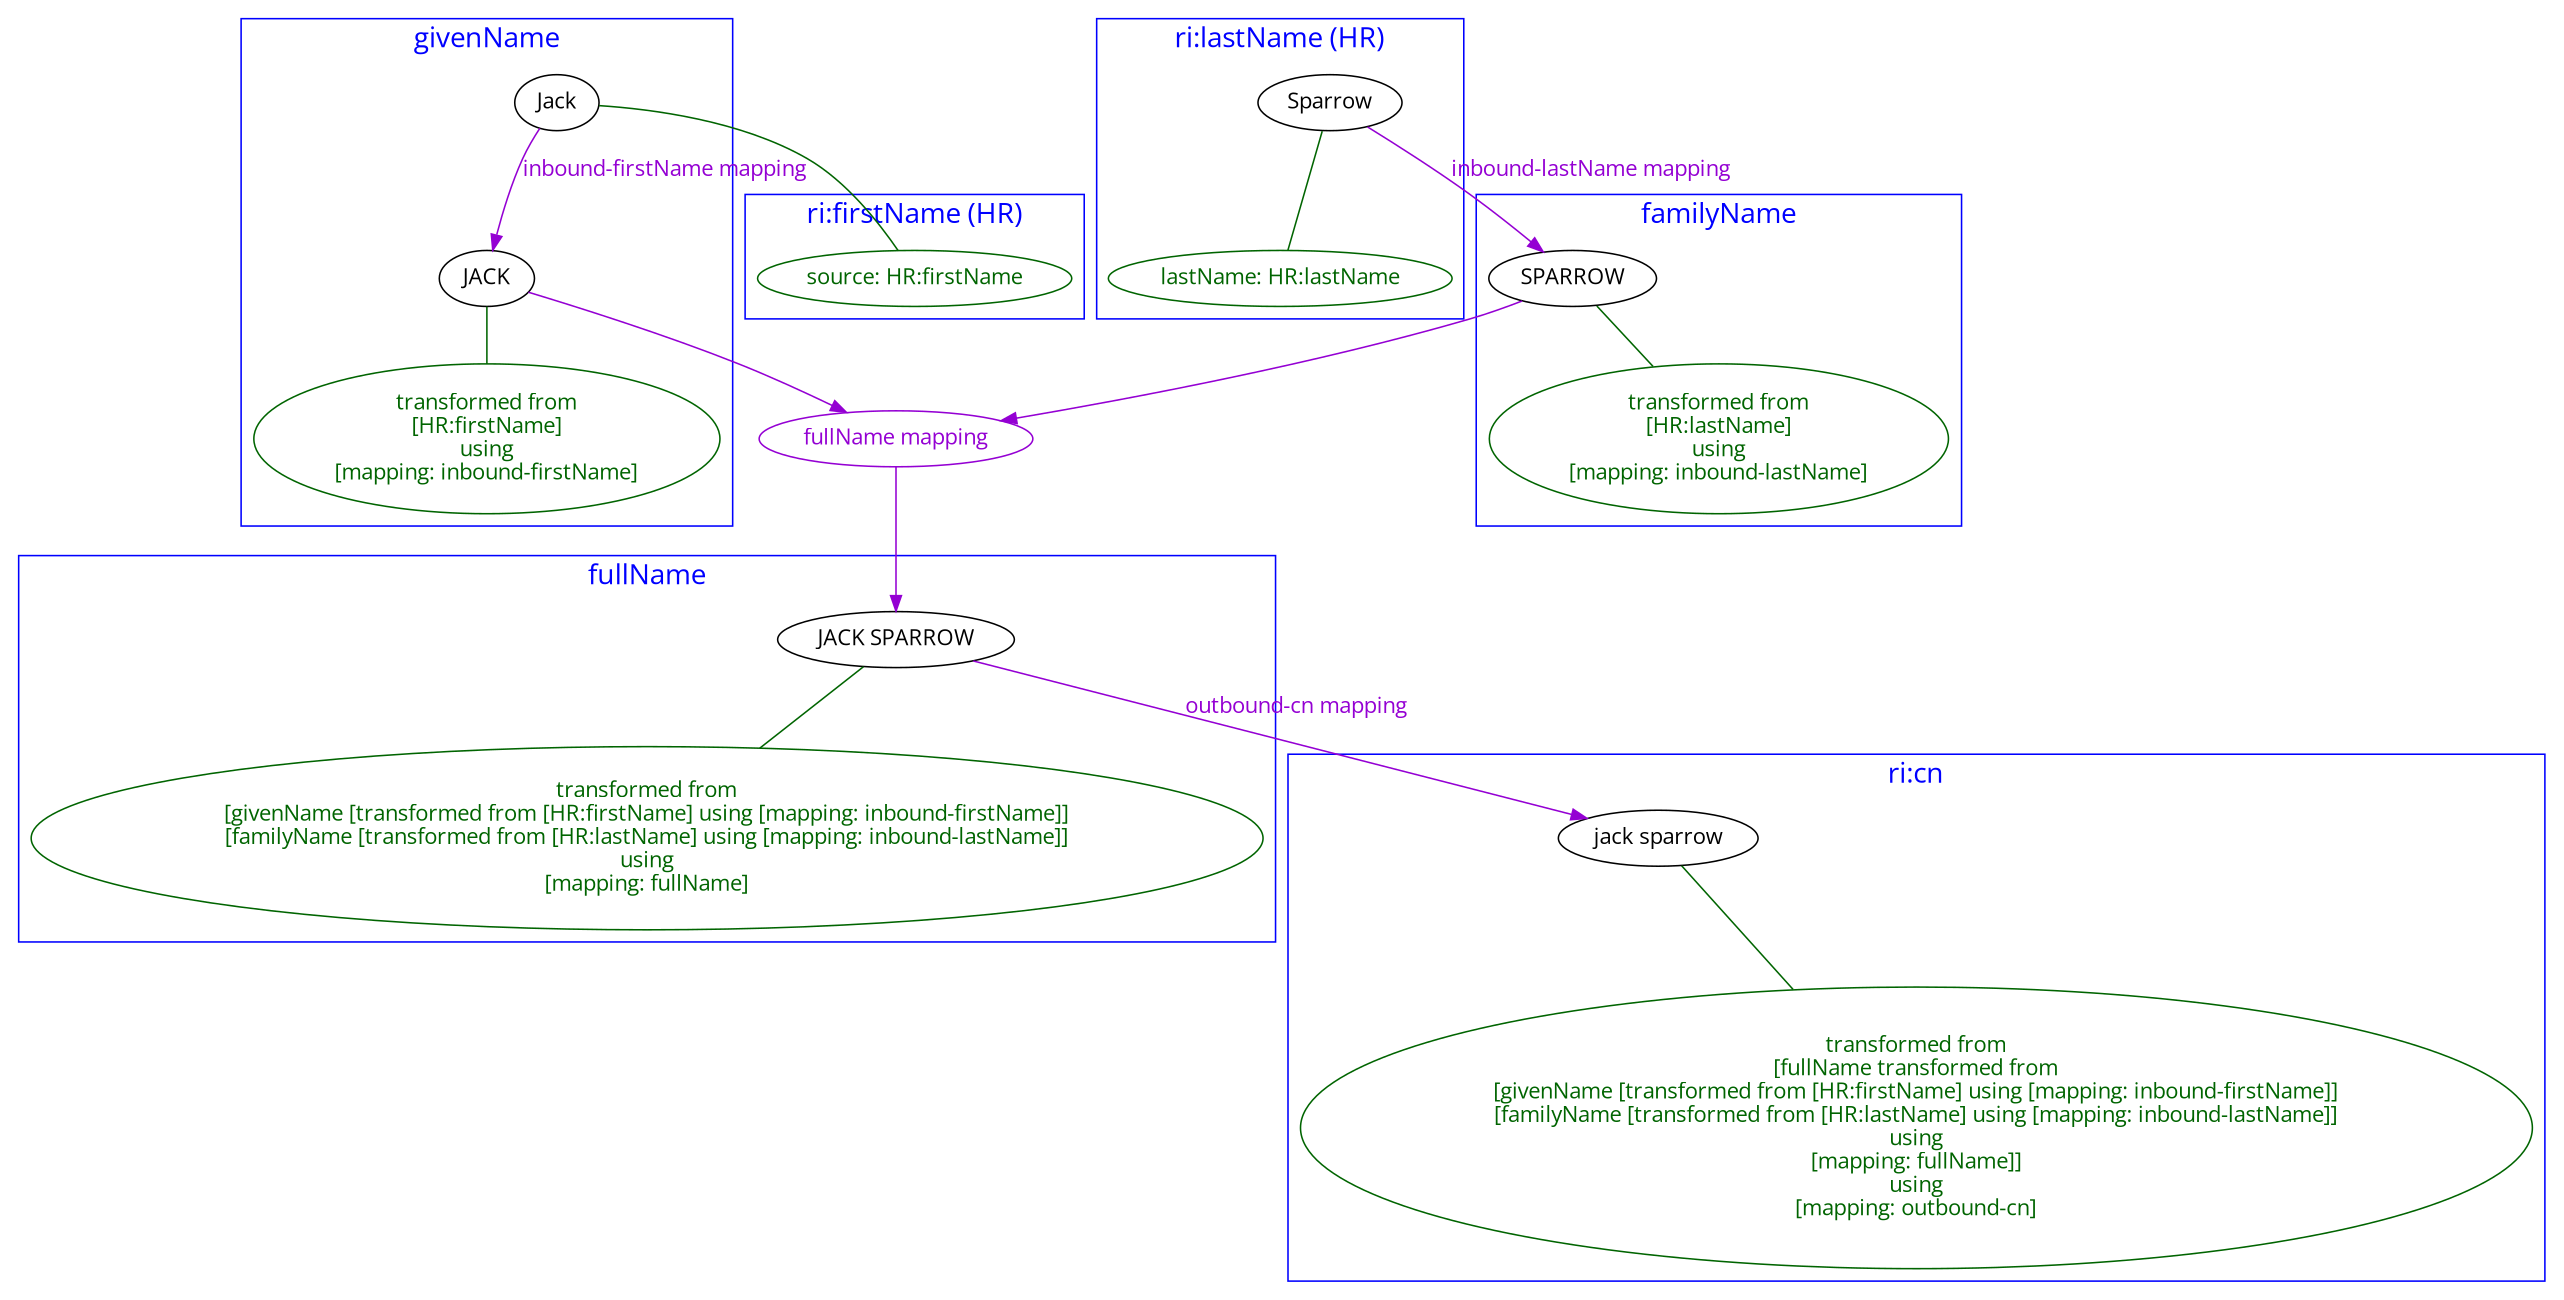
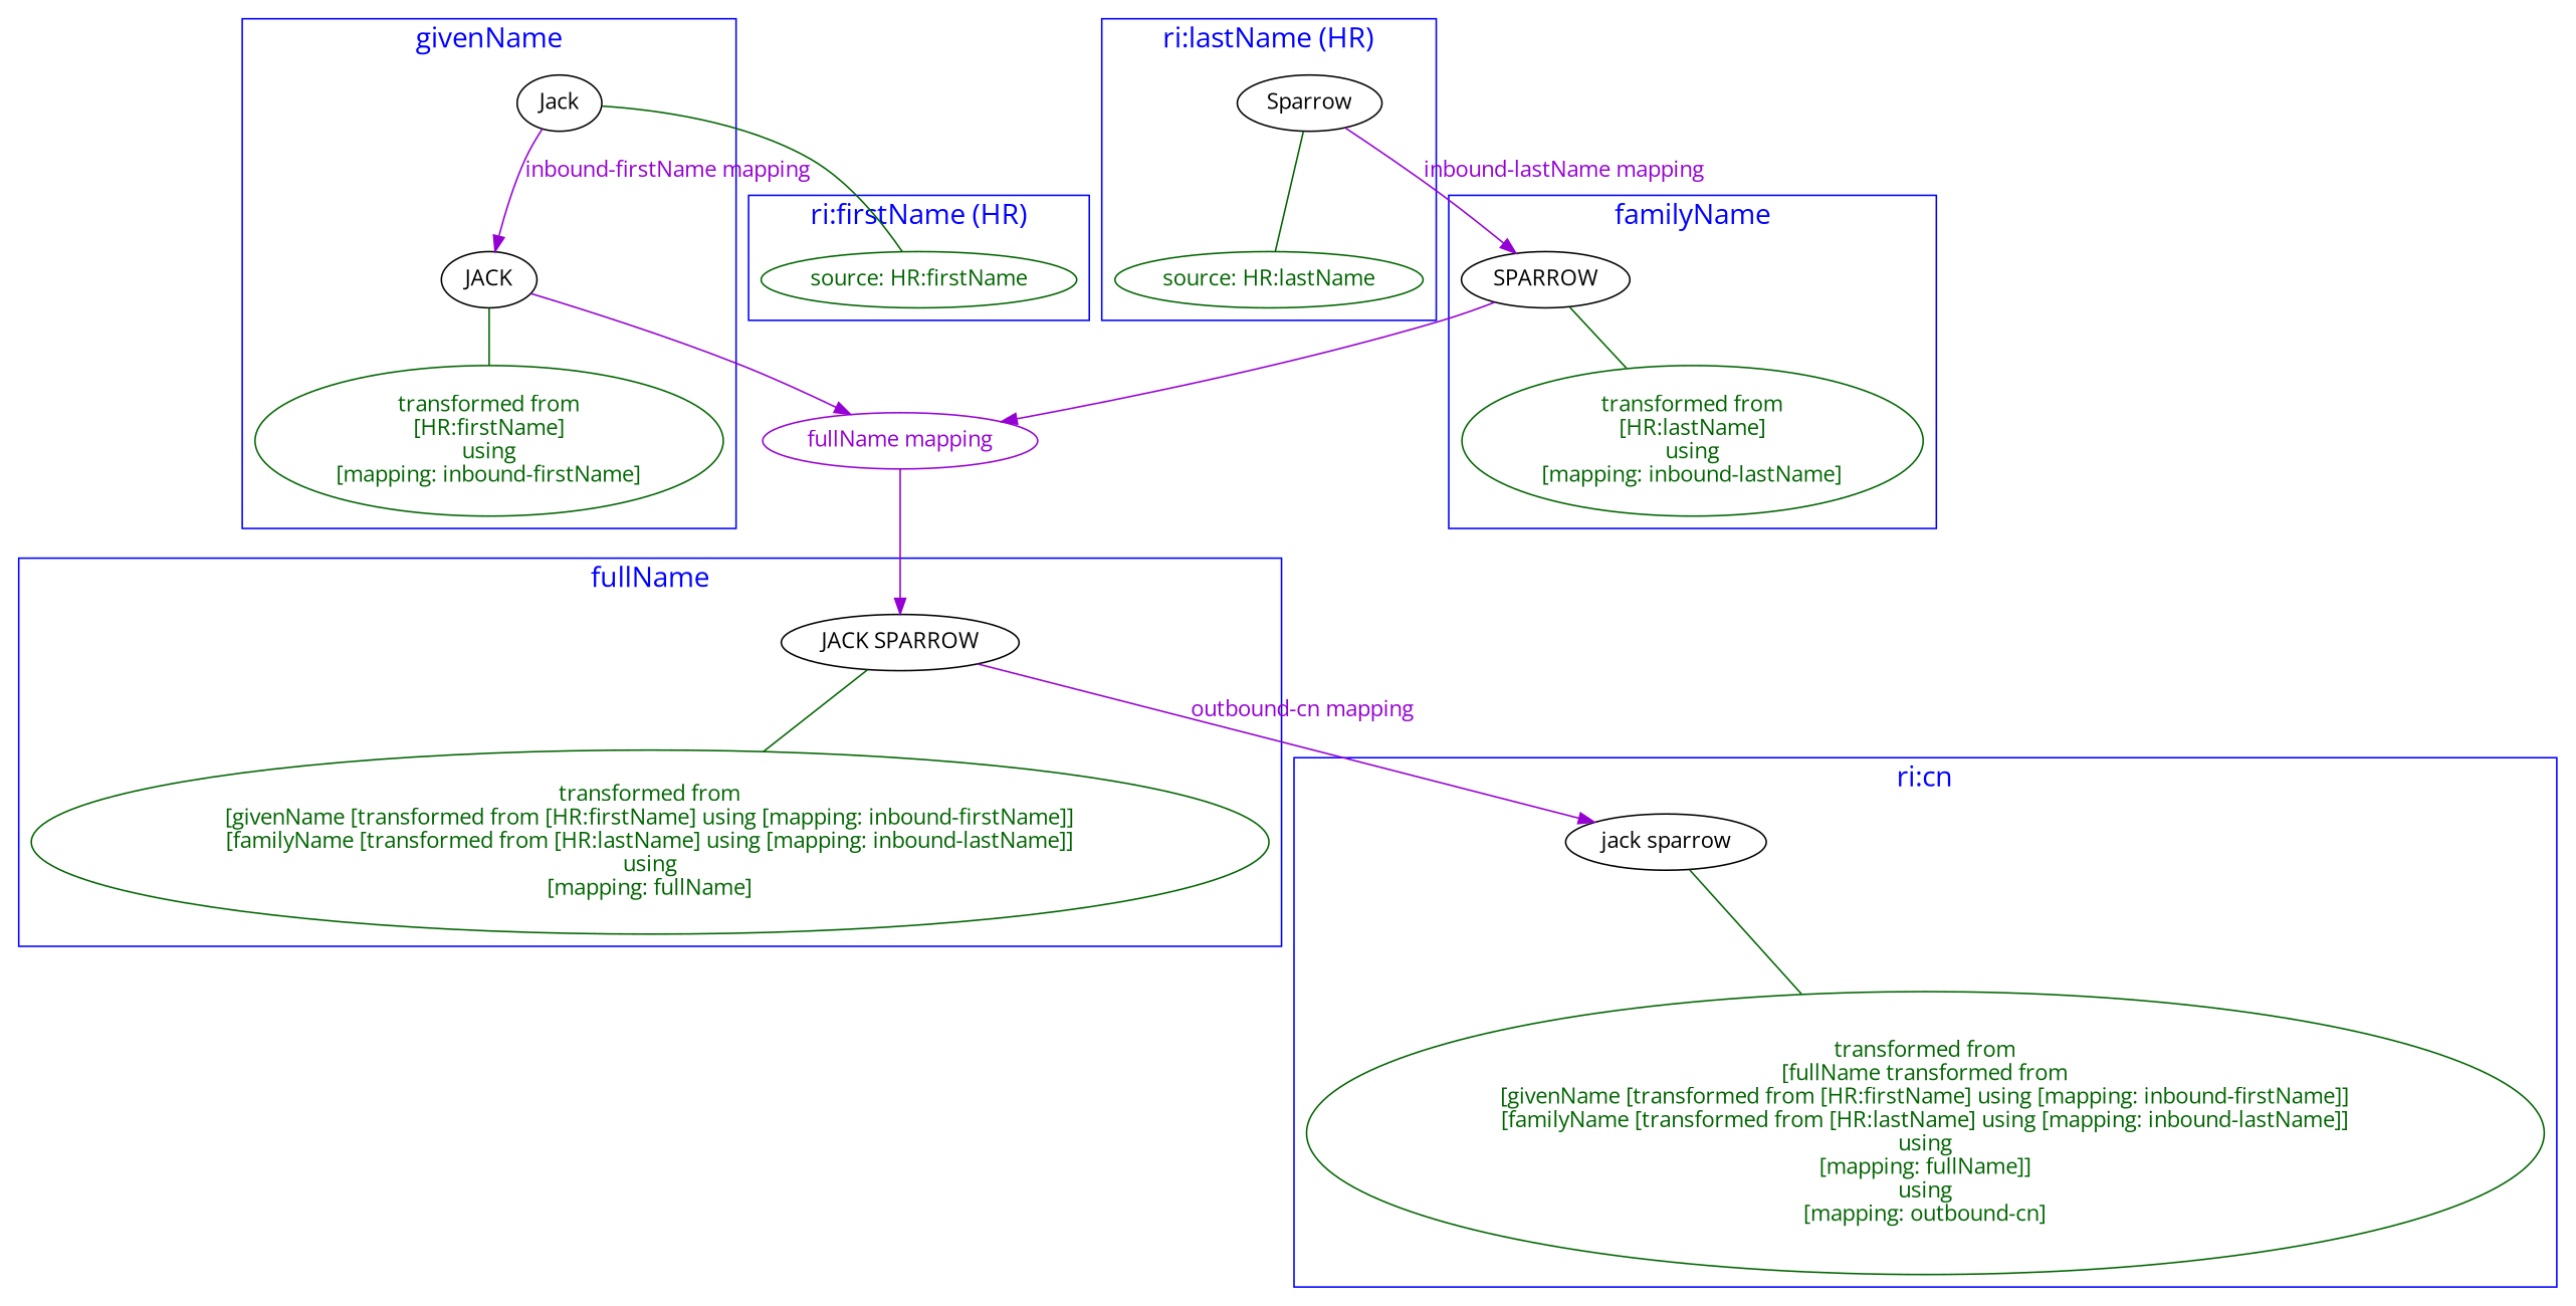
  digraph {
    compound=true
    rankdir=TB
    fontname="Open Sans"
    node [fontname="Open Sans"]
    edge [color=darkviolet fontname="Open Sans"]
    n1 [label=Jack]
    n2 [label=JACK]
    n3 [color=darkgreen fontcolor=darkgreen label="transformed from\n[HR:firstName]\nusing\n[mapping: inbound-firstName]"]
    n4 [color=darkgreen fontcolor=darkgreen label="source: HR:firstName"]
    n5 [label=Sparrow]
-   n6 [color=darkgreen fontcolor=darkgreen label="lastName: HR:lastName"]
+   n6 [color=darkgreen fontcolor=darkgreen label="source: HR:lastName"]
    n7 [label=SPARROW]
    n8 [color=darkgreen fontcolor=darkgreen label="transformed from\n[HR:lastName]\nusing\n[mapping: inbound-lastName]"]
    n9 [label="JACK SPARROW"]
    n10 [color=darkgreen fontcolor=darkgreen label="transformed from\n[givenName [transformed from [HR:firstName] using [mapping: inbound-firstName]]\n[familyName [transformed from [HR:lastName] using [mapping: inbound-lastName]]\nusing\n[mapping: fullName]"]
    n11 [label="jack sparrow"]
    n12 [color=darkgreen fontcolor=darkgreen label="transformed from\n[fullName transformed from\n[givenName [transformed from [HR:firstName] using [mapping: inbound-firstName]]\n[familyName [transformed from [HR:lastName] using [mapping: inbound-lastName]]\nusing\n[mapping: fullName]]\nusing\n[mapping: outbound-cn]"]
    n13 [color=darkviolet fontcolor=darkviolet label="fullName mapping"]
    subgraph cluster_1 {
      color=blue
      fontcolor=blue
      fontsize=18
      label=givenName
      n1
      n2
      n3
    }
    subgraph cluster_2 {
      color=blue
      fontcolor=blue
      fontsize=18
      label="ri:firstName (HR)"
      n4
    }
    subgraph cluster_3 {
      color=blue
      fontcolor=blue
      fontsize=18
      label="ri:lastName (HR)"
      n5
      n6
    }
    subgraph cluster_4 {
      color=blue
      fontcolor=blue
      fontsize=18
      label=familyName
      n7
      n8
    }
    subgraph cluster_5 {
      color=blue
      fontcolor=blue
      fontsize=18
      label=fullName
      n9
      n10
    }
    subgraph cluster_6 {
      color=blue
      fontcolor=blue
      fontsize=18
      label="ri:cn"
      n11
      n12
    }
    n1 -> n2 [fontcolor=darkviolet label="inbound-firstName mapping"]
    n1 -> n4 [color=darkgreen dir=none]
    n2 -> n3 [color=darkgreen dir=none]
    n2 -> n13
    n5 -> n6 [color=darkgreen dir=none]
    n5 -> n7 [fontcolor=darkviolet label="inbound-lastName mapping"]
    n7 -> n8 [color=darkgreen dir=none]
    n7 -> n13
    n9 -> n10 [color=darkgreen dir=none]
    n9 -> n11 [fontcolor=darkviolet label="outbound-cn mapping"]
    n11 -> n12 [color=darkgreen dir=none]
    n13 -> n9
  }
